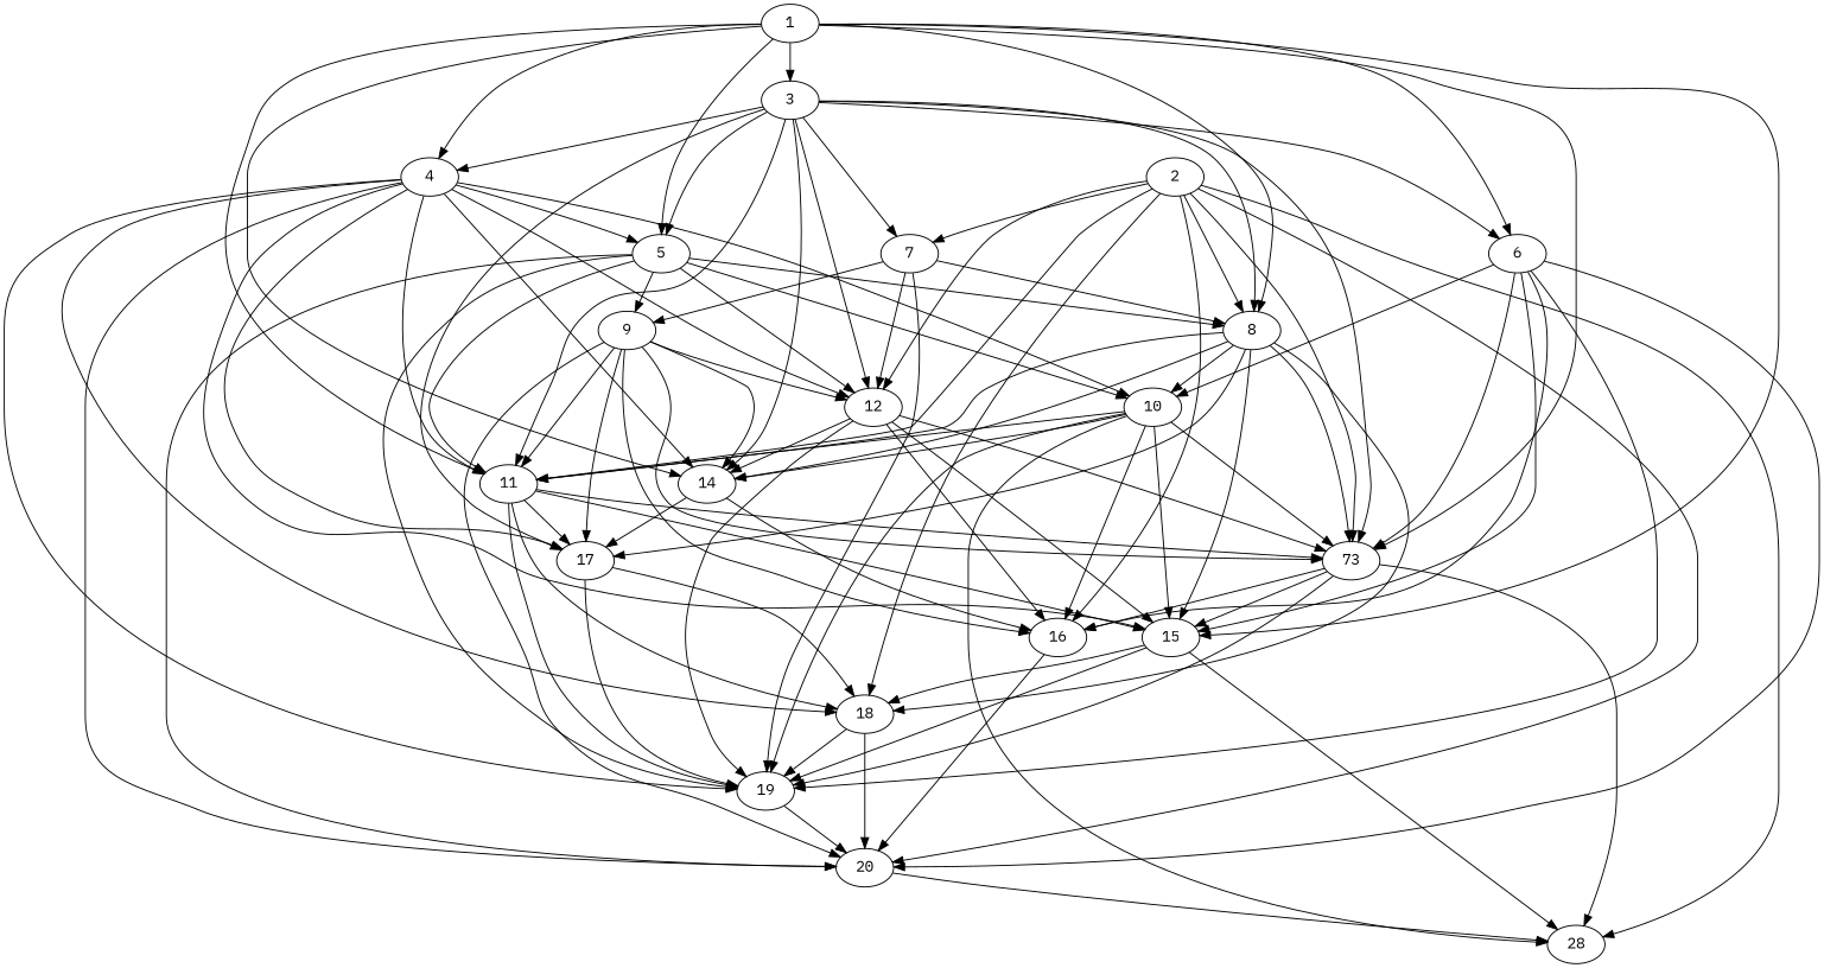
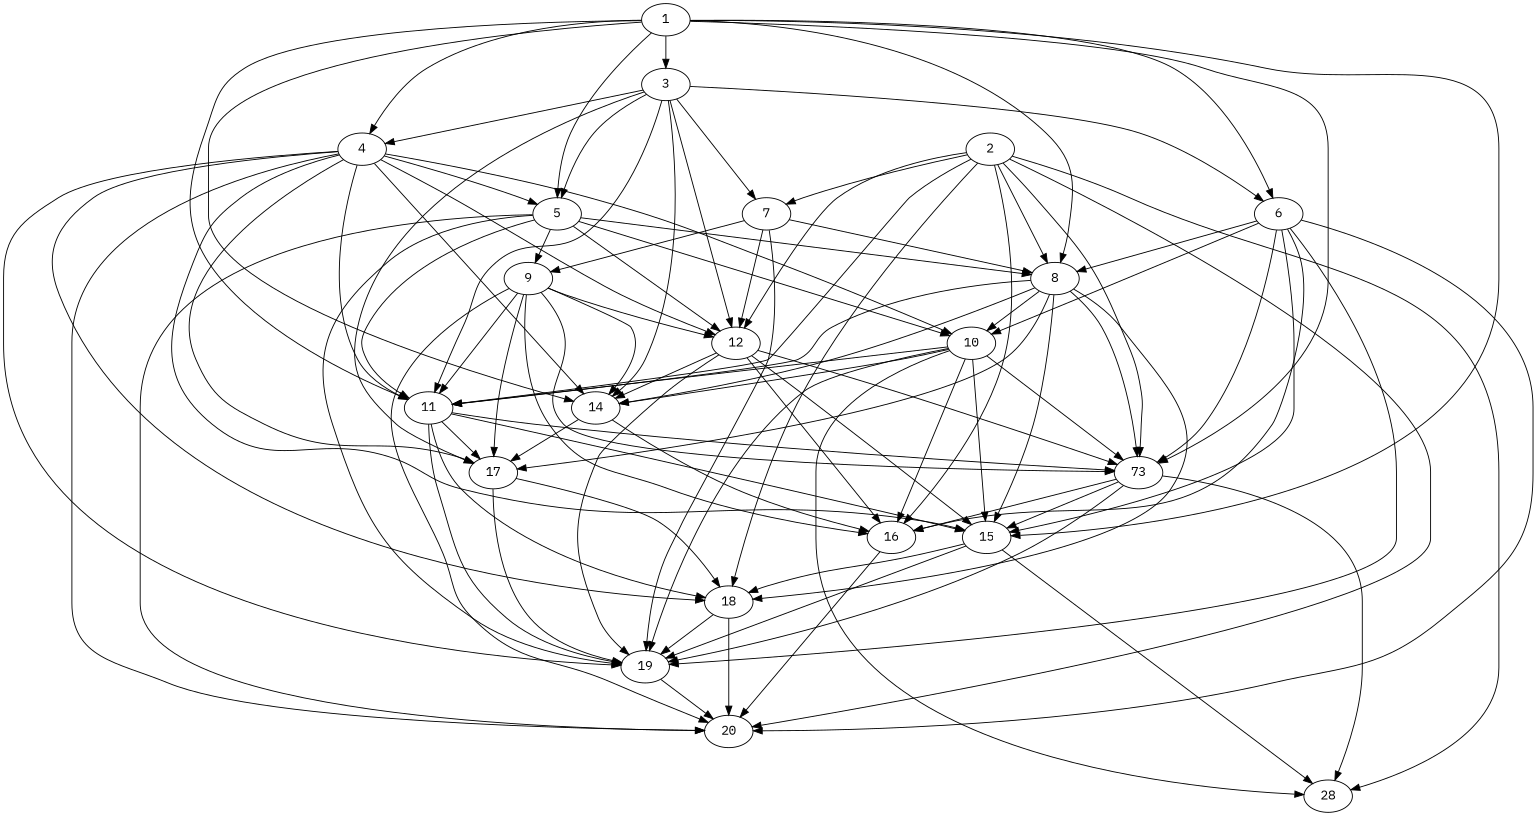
  digraph {
    fontname="IBM Plex Mono"
    node [Processor=1 Start=0 Weight=32 fontname="IBM Plex Mono"]
    edge [Weight=10 fontname="IBM Plex Mono"]
    1 [Processor=0 Weight=45]
    3 [Processor=0 Start=45 Weight=27]
    4 [Start=75 Weight=14]
    5 [Processor=0 Start=108 Weight=23]
    6 [Processor=0 Start=72 Weight=36]
    8 [Processor=0 Start=136 Weight=14]
    11 [Processor=0 Start=182 Weight=18]
    n8 [Processor=0 Start=203 Weight=27 label=73]
    14 [Start=198 Weight=45]
    15 [Processor=0 Start=230]
    7 [Start=89 Weight=41]
    17 [Start=243 Weight=36]
    12 [Start=166]
    18 [Start=279 Weight=23]
    20 [Start=320 Weight=27]
    10 [Processor=0 Start=150]
    19 [Start=302 Weight=18]
    9 [Start=134]
    16 [Processor=0 Start=262 Weight=45]
    n20 [Start=347 Weight=41 label=28]
    2 [Weight=36]
    1 -> 3 [Weight=5]
    1 -> 4 [Weight=7]
    1 -> 5 [Weight=3]
    1 -> 6 [Weight=9]
    1 -> 8
    1 -> 11
    1 -> n8 [Weight=3]
    1 -> 14 [Weight=9]
    1 -> 15 [Weight=8]
    3 -> 4 [Weight=3]
    3 -> 5 [Weight=5]
    3 -> 6 [Weight=8]
    3 -> 11 [Weight=6]
-   3 -> n8 [Weight=9]
    3 -> 14 [Weight=3]
    3 -> 7 [Weight=2]
    3 -> 17 [Weight=6]
    3 -> 12 [Weight=4]
    4 -> 5 [Weight=7]
    4 -> 11 [Weight=6]
    4 -> 14 [Weight=4]
    4 -> 15 [Weight=7]
    4 -> 17 [Weight=5]
    4 -> 12
    4 -> 18 [Weight=6]
    4 -> 20 [Weight=3]
    4 -> 10 [Weight=8]
    4 -> 19
    5 -> 8 [Weight=4]
    5 -> 11 [Weight=2]
    5 -> 12 [Weight=6]
    5 -> 20 [Weight=9]
    5 -> 10 [Weight=5]
    5 -> 19
    5 -> 9 [Weight=3]
-   3 -> 8 [Weight=7]
+   6 -> 8 [Weight=7]
    6 -> n8 [Weight=3]
    6 -> 15 [Weight=8]
    6 -> 20 [Weight=3]
    6 -> 10 [Weight=4]
    6 -> 19 [Weight=4]
    6 -> 16 [Weight=7]
    8 -> 11
    8 -> n8 [Weight=5]
    8 -> 14 [Weight=8]
    8 -> 15 [Weight=6]
    8 -> 17 [Weight=4]
    8 -> 18
    8 -> 10 [Weight=7]
    11 -> n8
    11 -> 15 [Weight=5]
    11 -> 17
    11 -> 18 [Weight=4]
    11 -> 19 [Weight=6]
    n8 -> 15 [Weight=2]
    n8 -> 19 [Weight=3]
    n8 -> 16 [Weight=2]
    n8 -> n20 [Weight=8]
    14 -> 17 [Weight=7]
    14 -> 16 [Weight=8]
    15 -> 18 [Weight=2]
    15 -> 19 [Weight=2]
    15 -> n20 [Weight=6]
    7 -> 8 [Weight=6]
    7 -> 12 [Weight=9]
    7 -> 19 [Weight=7]
    7 -> 9
    17 -> 18 [Weight=5]
    17 -> 19 [Weight=5]
    12 -> n8 [Weight=5]
    12 -> 14 [Weight=9]
    12 -> 15 [Weight=4]
    12 -> 19 [Weight=9]
    12 -> 16 [Weight=7]
    18 -> 20 [Weight=4]
    18 -> 19 [Weight=3]
-   20 -> n20
    10 -> 11
    10 -> n8
    10 -> 14 [Weight=3]
    10 -> 15
    10 -> 19
    10 -> 16 [Weight=2]
    10 -> n20 [Weight=5]
    19 -> 20 [Weight=5]
    9 -> 11 [Weight=4]
    9 -> n8 [Weight=8]
    9 -> 14 [Weight=7]
    9 -> 17 [Weight=9]
    9 -> 12 [Weight=9]
    9 -> 20 [Weight=2]
    9 -> 16 [Weight=5]
    16 -> 20 [Weight=8]
    2 -> 8 [Weight=8]
    2 -> 11
    2 -> n8 [Weight=9]
    2 -> 7 [Weight=6]
    2 -> 12 [Weight=3]
    2 -> 18 [Weight=5]
    2 -> 20 [Weight=2]
    2 -> 16 [Weight=5]
    2 -> n20
  }
